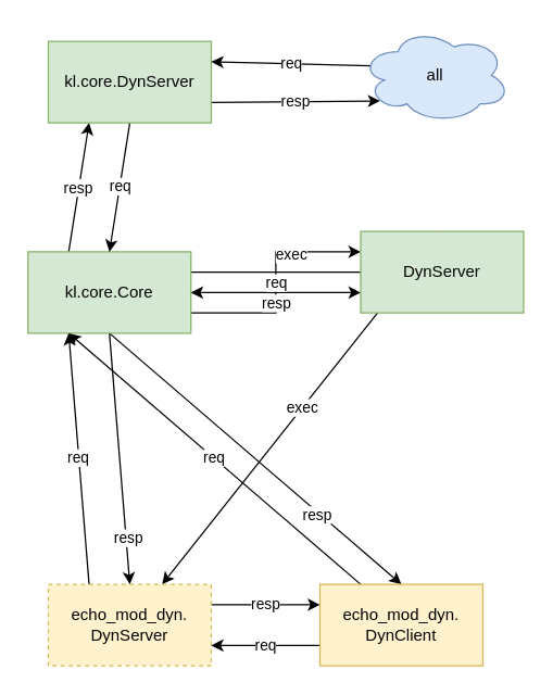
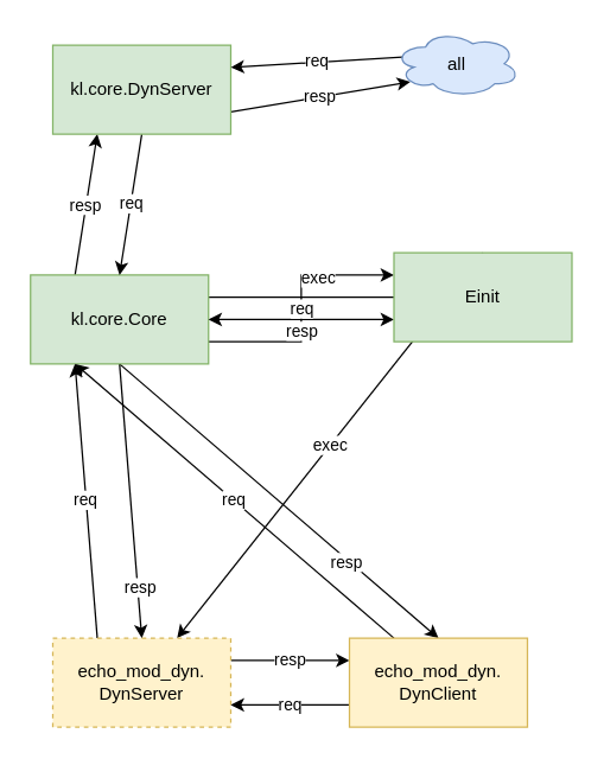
  <mxCell id="0" />
  <mxCell id="1" parent="0" />
  <mxCell id="2" style="rounded=0;orthogonalLoop=1;jettySize=auto;html=1;exitX=0.5;exitY=1;exitDx=0;exitDy=0;entryX=0.5;entryY=0;entryDx=0;entryDy=0;" edge="1" parent="1" source="10" target="19"><mxGeometry relative="1" as="geometry" /></mxCell>
  <mxCell id="3" value="resp" style="edgeLabel;html=1;align=center;verticalAlign=middle;resizable=0;points=[];" vertex="1" connectable="0" parent="2"><mxGeometry x="0.627" y="1" relative="1" as="geometry"><mxPoint as="offset" /></mxGeometry></mxCell>
  <mxCell id="4" style="rounded=0;orthogonalLoop=1;jettySize=auto;html=1;exitX=0.5;exitY=1;exitDx=0;exitDy=0;entryX=0.5;entryY=0;entryDx=0;entryDy=0;" edge="1" parent="1" source="10" target="22"><mxGeometry relative="1" as="geometry" /></mxCell>
  <mxCell id="5" value="resp" style="edgeLabel;html=1;align=center;verticalAlign=middle;resizable=0;points=[];" vertex="1" connectable="0" parent="4"><mxGeometry x="0.43" y="-2" relative="1" as="geometry"><mxPoint as="offset" /></mxGeometry></mxCell>
  <mxCell id="6" style="edgeStyle=orthogonalEdgeStyle;rounded=0;orthogonalLoop=1;jettySize=auto;html=1;exitX=1;exitY=0.25;exitDx=0;exitDy=0;entryX=0;entryY=0.25;entryDx=0;entryDy=0;" edge="1" parent="1" source="10" target="13"><mxGeometry relative="1" as="geometry" /></mxCell>
  <mxCell id="7" value="exec" style="edgeLabel;html=1;align=center;verticalAlign=middle;resizable=0;points=[];" vertex="1" connectable="0" parent="6"><mxGeometry x="0.255" y="-1" relative="1" as="geometry"><mxPoint as="offset" /></mxGeometry></mxCell>
  <mxCell id="8" value="resp" style="edgeStyle=orthogonalEdgeStyle;rounded=0;orthogonalLoop=1;jettySize=auto;html=1;exitX=1;exitY=0.75;exitDx=0;exitDy=0;entryX=0;entryY=0.75;entryDx=0;entryDy=0;" edge="1" parent="1" source="10" target="13"><mxGeometry relative="1" as="geometry" /></mxCell>
  <mxCell id="9" value="resp" style="rounded=0;orthogonalLoop=1;jettySize=auto;html=1;exitX=0.25;exitY=0;exitDx=0;exitDy=0;entryX=0.25;entryY=1;entryDx=0;entryDy=0;" edge="1" parent="1" source="10" target="16"><mxGeometry relative="1" as="geometry" /></mxCell>
  <mxCell id="10" value="kl.core.Core" style="rounded=0;whiteSpace=wrap;html=1;fillColor=#d5e8d4;strokeColor=#82b366;" vertex="1" parent="1"><mxGeometry x="20" y="185" width="120" height="60" as="geometry" /></mxCell>
  <mxCell id="11" value="exec" style="rounded=0;orthogonalLoop=1;jettySize=auto;html=1;exitX=0.5;exitY=0;exitDx=0;exitDy=0;" edge="1" parent="1" source="13" target="19"><mxGeometry relative="1" as="geometry" /></mxCell>
  <mxCell id="12" value="req" style="edgeStyle=orthogonalEdgeStyle;rounded=0;orthogonalLoop=1;jettySize=auto;html=1;exitX=0;exitY=0.5;exitDx=0;exitDy=0;entryX=1;entryY=0.5;entryDx=0;entryDy=0;" edge="1" parent="1" source="13" target="10"><mxGeometry relative="1" as="geometry" /></mxCell>
- <mxCell id="13" value="DynServer" style="rounded=0;whiteSpace=wrap;html=1;fillColor=#d5e8d4;strokeColor=#82b366;" vertex="1" parent="1"><mxGeometry x="265" y="170" width="120" height="60" as="geometry" /></mxCell>
+ <mxCell id="13" value="Einit" style="rounded=0;whiteSpace=wrap;html=1;fillColor=#d5e8d4;strokeColor=#82b366;" vertex="1" parent="1"><mxGeometry x="265" y="170" width="120" height="60" as="geometry" /></mxCell>
  <mxCell id="14" value="req" style="rounded=0;orthogonalLoop=1;jettySize=auto;html=1;exitX=0.5;exitY=1;exitDx=0;exitDy=0;entryX=0.5;entryY=0;entryDx=0;entryDy=0;" edge="1" parent="1" source="16" target="10"><mxGeometry relative="1" as="geometry" /></mxCell>
  <mxCell id="15" value="resp" style="rounded=0;orthogonalLoop=1;jettySize=auto;html=1;exitX=1;exitY=0.75;exitDx=0;exitDy=0;entryX=0.13;entryY=0.77;entryDx=0;entryDy=0;entryPerimeter=0;" edge="1" parent="1" source="16" target="24"><mxGeometry relative="1" as="geometry" /></mxCell>
  <mxCell id="16" value="kl.core.DynServer" style="rounded=0;whiteSpace=wrap;html=1;fillColor=#d5e8d4;strokeColor=#82b366;" vertex="1" parent="1"><mxGeometry x="35" y="30" width="120" height="60" as="geometry" /></mxCell>
  <mxCell id="17" value="resp" style="edgeStyle=orthogonalEdgeStyle;rounded=0;orthogonalLoop=1;jettySize=auto;html=1;exitX=1;exitY=0.25;exitDx=0;exitDy=0;entryX=0;entryY=0.25;entryDx=0;entryDy=0;" edge="1" parent="1" source="19" target="22"><mxGeometry relative="1" as="geometry" /></mxCell>
  <mxCell id="18" value="req" style="rounded=0;orthogonalLoop=1;jettySize=auto;html=1;exitX=0.25;exitY=0;exitDx=0;exitDy=0;entryX=0.25;entryY=1;entryDx=0;entryDy=0;" edge="1" parent="1" source="19" target="10"><mxGeometry relative="1" as="geometry" /></mxCell>
  <mxCell id="19" value="echo_mod_dyn.&lt;br&gt;DynServer" style="rounded=0;whiteSpace=wrap;html=1;fillColor=#fff2cc;strokeColor=#d6b656;dashed=1;" vertex="1" parent="1"><mxGeometry x="35" y="430" width="120" height="60" as="geometry" /></mxCell>
  <mxCell id="20" value="req" style="edgeStyle=orthogonalEdgeStyle;rounded=0;orthogonalLoop=1;jettySize=auto;html=1;exitX=0;exitY=0.75;exitDx=0;exitDy=0;entryX=1;entryY=0.75;entryDx=0;entryDy=0;" edge="1" parent="1" source="22" target="19"><mxGeometry relative="1" as="geometry" /></mxCell>
  <mxCell id="21" value="req" style="rounded=0;orthogonalLoop=1;jettySize=auto;html=1;exitX=0.25;exitY=0;exitDx=0;exitDy=0;entryX=0.25;entryY=1;entryDx=0;entryDy=0;" edge="1" parent="1" source="22" target="10"><mxGeometry relative="1" as="geometry" /></mxCell>
  <mxCell id="22" value="echo_mod_dyn.&lt;br&gt;DynClient" style="rounded=0;whiteSpace=wrap;html=1;fillColor=#fff2cc;strokeColor=#d6b656;" vertex="1" parent="1"><mxGeometry x="235" y="430" width="120" height="60" as="geometry" /></mxCell>
  <mxCell id="23" value="req" style="rounded=0;orthogonalLoop=1;jettySize=auto;html=1;exitX=0.07;exitY=0.4;exitDx=0;exitDy=0;exitPerimeter=0;entryX=1;entryY=0.25;entryDx=0;entryDy=0;" edge="1" parent="1" source="24" target="16"><mxGeometry relative="1" as="geometry" /></mxCell>
- <mxCell id="24" value="all" style="ellipse;shape=cloud;whiteSpace=wrap;html=1;fillColor=#dae8fc;strokeColor=#6c8ebf;" vertex="1" parent="1"><mxGeometry x="265" y="20" width="110" height="70" as="geometry" /></mxCell>
+ <mxCell id="24" value="all" style="ellipse;shape=cloud;whiteSpace=wrap;html=1;fillColor=#dae8fc;strokeColor=#6c8ebf;" vertex="1" parent="1"><mxGeometry x="265" y="20" width="85" height="45" as="geometry" /></mxCell>
